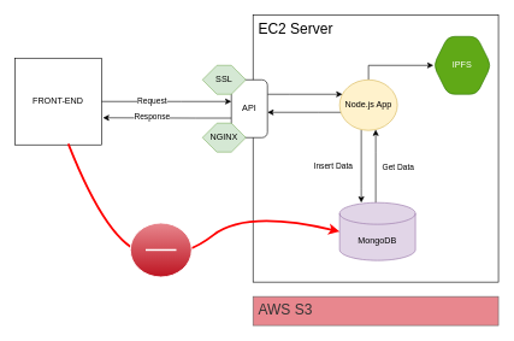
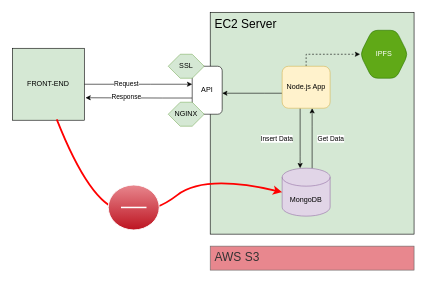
  <mxCell id="0" />
  <mxCell id="1" parent="0" />
- <mxCell id="2" value="&lt;font style=&quot;font-size: 20px&quot;&gt;&amp;nbsp;EC2 Server&lt;/font&gt;" style="rounded=0;whiteSpace=wrap;html=1;align=left;horizontal=1;verticalAlign=top;" vertex="1" parent="1"><mxGeometry x="350" y="20" width="340" height="370" as="geometry" /></mxCell>
+ <mxCell id="2" value="&lt;font style=&quot;font-size: 20px&quot;&gt;&amp;nbsp;EC2 Server&lt;/font&gt;" style="rounded=0;whiteSpace=wrap;html=1;align=left;horizontal=1;verticalAlign=top;fillColor=#d5e8d4;" vertex="1" parent="1"><mxGeometry x="350" y="20" width="340" height="370" as="geometry" /></mxCell>
  <mxCell id="3" style="edgeStyle=orthogonalEdgeStyle;rounded=0;orthogonalLoop=1;jettySize=auto;html=1;" parent="1" source="5" target="9" edge="1"><mxGeometry relative="1" as="geometry"><mxPoint x="310" y="140" as="targetPoint" /><Array as="points"><mxPoint x="250" y="140" /><mxPoint x="250" y="140" /></Array></mxGeometry></mxCell>
  <mxCell id="4" value="Request" style="edgeLabel;html=1;align=center;verticalAlign=middle;resizable=0;points=[];" parent="3" vertex="1" connectable="0"><mxGeometry x="-0.23" y="1" relative="1" as="geometry"><mxPoint as="offset" /></mxGeometry></mxCell>
- <mxCell id="5" value="FRONT-END" style="rounded=0;whiteSpace=wrap;html=1;" parent="1" vertex="1"><mxGeometry x="20" y="80" width="120" height="120" as="geometry" /></mxCell>
- <mxCell id="6" value="" style="edgeStyle=orthogonalEdgeStyle;rounded=0;orthogonalLoop=1;jettySize=auto;html=1;" edge="1" parent="1" source="9" target="14"><mxGeometry relative="1" as="geometry"><Array as="points"><mxPoint x="400" y="130" /><mxPoint x="400" y="130" /></Array></mxGeometry></mxCell>
+ <mxCell id="5" value="FRONT-END" style="rounded=0;whiteSpace=wrap;html=1;fillColor=#d5e8d4;" parent="1" vertex="1"><mxGeometry x="20" y="80" width="120" height="120" as="geometry" /></mxCell>
  <mxCell id="7" style="edgeStyle=orthogonalEdgeStyle;rounded=0;orthogonalLoop=1;jettySize=auto;html=1;entryX=1.017;entryY=0.688;entryDx=0;entryDy=0;entryPerimeter=0;" edge="1" parent="1" source="9" target="5"><mxGeometry relative="1" as="geometry"><Array as="points"><mxPoint x="270" y="163" /><mxPoint x="270" y="163" /></Array></mxGeometry></mxCell>
  <mxCell id="8" value="Response" style="edgeLabel;html=1;align=center;verticalAlign=middle;resizable=0;points=[];" vertex="1" connectable="0" parent="7"><mxGeometry x="0.248" y="-2" relative="1" as="geometry"><mxPoint as="offset" /></mxGeometry></mxCell>
  <mxCell id="9" value="API" style="rounded=1;whiteSpace=wrap;html=1;" parent="1" vertex="1"><mxGeometry x="320" y="110" width="50" height="80" as="geometry" /></mxCell>
  <mxCell id="10" style="edgeStyle=orthogonalEdgeStyle;rounded=0;orthogonalLoop=1;jettySize=auto;html=1;" edge="1" parent="1" source="14"><mxGeometry relative="1" as="geometry"><mxPoint x="370" y="155" as="targetPoint" /><Array as="points"><mxPoint x="440" y="155" /><mxPoint x="440" y="155" /></Array></mxGeometry></mxCell>
  <mxCell id="11" style="edgeStyle=orthogonalEdgeStyle;rounded=0;orthogonalLoop=1;jettySize=auto;html=1;" edge="1" parent="1" source="14" target="17"><mxGeometry relative="1" as="geometry"><Array as="points"><mxPoint x="500" y="260" /><mxPoint x="500" y="260" /></Array></mxGeometry></mxCell>
  <mxCell id="12" value="Insert Data" style="edgeLabel;html=1;align=center;verticalAlign=middle;resizable=0;points=[];" vertex="1" connectable="0" parent="11"><mxGeometry x="-0.13" relative="1" as="geometry"><mxPoint x="-40" y="6" as="offset" /></mxGeometry></mxCell>
- <mxCell id="13" value="" style="edgeStyle=orthogonalEdgeStyle;rounded=0;orthogonalLoop=1;jettySize=auto;html=1;fontSize=20;" edge="1" parent="1" source="14" target="20"><mxGeometry relative="1" as="geometry"><Array as="points"><mxPoint x="510" y="90" /></Array></mxGeometry></mxCell>
- <mxCell id="14" value="Node.js App" style="ellipse;whiteSpace=wrap;html=1;fillColor=#fff2cc;strokeColor=#d6b656;" vertex="1" parent="1"><mxGeometry x="470" y="110" width="80" height="70" as="geometry" /></mxCell>
+ <mxCell id="13" value="" style="edgeStyle=orthogonalEdgeStyle;rounded=0;orthogonalLoop=1;jettySize=auto;html=1;fontSize=20;dashed=1;" edge="1" parent="1" source="14" target="20"><mxGeometry relative="1" as="geometry"><Array as="points"><mxPoint x="510" y="90" /></Array></mxGeometry></mxCell>
+ <mxCell id="14" value="Node.js App" style="rounded=1;whiteSpace=wrap;html=1;fillColor=#fff2cc;strokeColor=#d6b656;" vertex="1" parent="1"><mxGeometry x="470" y="110" width="80" height="70" as="geometry" /></mxCell>
  <mxCell id="15" style="edgeStyle=orthogonalEdgeStyle;rounded=0;orthogonalLoop=1;jettySize=auto;html=1;" edge="1" parent="1" source="17" target="14"><mxGeometry relative="1" as="geometry"><Array as="points"><mxPoint x="520" y="210" /><mxPoint x="520" y="210" /></Array></mxGeometry></mxCell>
  <mxCell id="16" value="Get Data" style="edgeLabel;html=1;align=center;verticalAlign=middle;resizable=0;points=[];" vertex="1" connectable="0" parent="15"><mxGeometry x="0.27" y="-3" relative="1" as="geometry"><mxPoint x="27" y="14" as="offset" /></mxGeometry></mxCell>
- <mxCell id="17" value="MongoDB" style="shape=cylinder3;whiteSpace=wrap;html=1;boundedLbl=1;backgroundOutline=1;size=15;fillColor=#e1d5e7;strokeColor=#9673a6;" vertex="1" parent="1"><mxGeometry x="470" y="280" width="105" height="80" as="geometry" /></mxCell>
+ <mxCell id="17" value="MongoDB" style="shape=cylinder3;whiteSpace=wrap;html=1;boundedLbl=1;backgroundOutline=1;size=15;fillColor=#e1d5e7;strokeColor=#9673a6;" vertex="1" parent="1"><mxGeometry x="470" y="280" width="80" height="80" as="geometry" /></mxCell>
  <mxCell id="18" value="SSL" style="shape=hexagon;perimeter=hexagonPerimeter2;whiteSpace=wrap;html=1;fixedSize=1;fillColor=#d5e8d4;strokeColor=#82b366;" vertex="1" parent="1"><mxGeometry x="280" y="90" width="60" height="40" as="geometry" /></mxCell>
  <mxCell id="19" value="NGINX" style="shape=hexagon;perimeter=hexagonPerimeter2;whiteSpace=wrap;html=1;fixedSize=1;fillColor=#d5e8d4;strokeColor=#82b366;" vertex="1" parent="1"><mxGeometry x="280" y="170" width="60" height="40" as="geometry" /></mxCell>
  <mxCell id="20" value="IPFS" style="shape=hexagon;perimeter=hexagonPerimeter2;whiteSpace=wrap;html=1;fixedSize=1;fillColor=#60a917;strokeColor=#2D7600;rounded=1;fontColor=#ffffff;" vertex="1" parent="1"><mxGeometry x="600" y="50" width="80" height="80" as="geometry" /></mxCell>
  <mxCell id="21" value="&lt;span style=&quot;font-size: 20px&quot;&gt;&amp;nbsp;AWS S3&lt;/span&gt;" style="rounded=0;whiteSpace=wrap;html=1;align=left;horizontal=1;verticalAlign=top;fillColor=#e8878e;fontColor=#333333;strokeColor=#666666;" vertex="1" parent="1"><mxGeometry x="350" y="410" width="340" height="40" as="geometry" /></mxCell>
  <mxCell id="22" value="" style="curved=1;endArrow=classic;html=1;rounded=0;fontSize=12;entryX=0;entryY=0.5;entryDx=0;entryDy=0;entryPerimeter=0;exitX=0.617;exitY=0.988;exitDx=0;exitDy=0;exitPerimeter=0;strokeColor=#FF0000;strokeWidth=3;" edge="1" parent="1" source="5" target="17"><mxGeometry width="50" height="50" relative="1" as="geometry"><mxPoint x="310" y="400" as="sourcePoint" /><mxPoint x="360" y="350" as="targetPoint" /><Array as="points"><mxPoint x="150" y="340" /><mxPoint x="250" y="360" /><mxPoint x="340" y="290" /></Array></mxGeometry></mxCell>
  <mxCell id="23" value="" style="verticalLabelPosition=bottom;verticalAlign=top;html=1;shadow=0;dashed=0;strokeWidth=1;shape=mxgraph.ios.iDeleteIcon;fillColor=#e8878E;fillColor2=#BD1421;strokeColor=#ffffff;sketch=0;fontColor=#FF3399;" vertex="1" parent="1"><mxGeometry x="180" y="308" width="85" height="75" as="geometry" /></mxCell>
